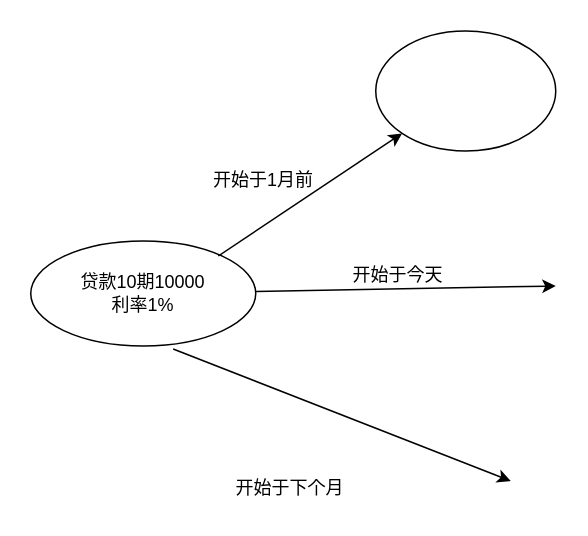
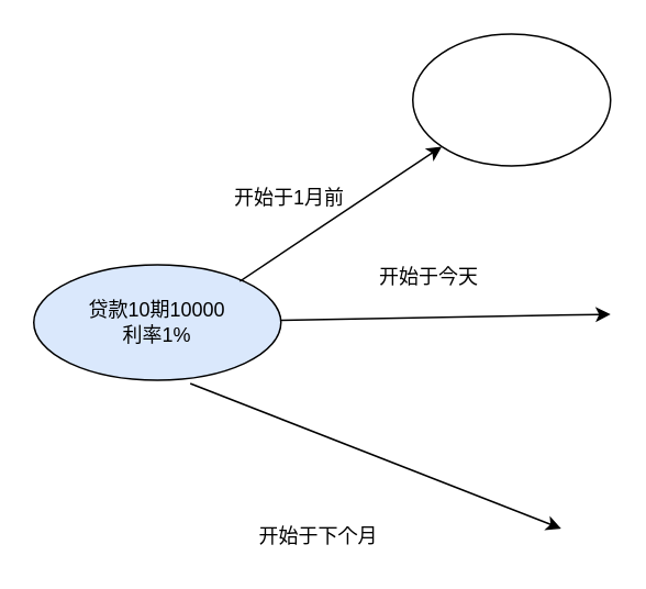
  <mxCell id="0" />
  <mxCell id="1" parent="0" />
- <mxCell id="2" value="&lt;div&gt;贷款10期10000&lt;/div&gt;&lt;div&gt;利率1%&lt;br&gt;&lt;/div&gt;" style="ellipse;whiteSpace=wrap;html=1;" vertex="1" parent="1"><mxGeometry x="20" y="160" width="150" height="70" as="geometry" /></mxCell>
+ <mxCell id="2" value="&lt;div&gt;贷款10期10000&lt;/div&gt;&lt;div&gt;利率1%&lt;br&gt;&lt;/div&gt;" style="ellipse;whiteSpace=wrap;html=1;fillColor=#dae8fc;" vertex="1" parent="1"><mxGeometry x="20" y="160" width="150" height="70" as="geometry" /></mxCell>
  <mxCell id="3" value="" style="endArrow=classic;html=1;entryX=0;entryY=1;entryDx=0;entryDy=0;" edge="1" parent="1" target="4"><mxGeometry width="50" height="50" relative="1" as="geometry"><mxPoint x="145" y="170" as="sourcePoint" /><mxPoint x="195" y="120" as="targetPoint" /></mxGeometry></mxCell>
  <mxCell id="4" value="" style="ellipse;whiteSpace=wrap;html=1;" vertex="1" parent="1"><mxGeometry x="250" y="20" width="120" height="80" as="geometry" /></mxCell>
  <mxCell id="5" value="&lt;div&gt;开始于1月前&lt;/div&gt;&lt;div&gt;&lt;br&gt;&lt;/div&gt;" style="text;html=1;resizable=0;points=[];autosize=1;align=left;verticalAlign=top;spacingTop=-4;" vertex="1" parent="1"><mxGeometry x="140" y="110" width="80" height="30" as="geometry" /></mxCell>
  <mxCell id="6" value="" style="endArrow=classic;html=1;" edge="1" parent="1" source="2"><mxGeometry width="50" height="50" relative="1" as="geometry"><mxPoint x="170" y="230" as="sourcePoint" /><mxPoint x="370" y="190" as="targetPoint" /></mxGeometry></mxCell>
- <mxCell id="7" value="开始于今天" style="text;html=1;resizable=0;points=[];autosize=1;align=left;verticalAlign=top;spacingTop=-4;" vertex="1" parent="1"><mxGeometry x="233" y="173" width="80" height="20" as="geometry" /></mxCell>
+ <mxCell id="7" value="开始于今天" style="text;html=1;resizable=0;points=[];autosize=1;align=left;verticalAlign=top;spacingTop=-4;" vertex="1" parent="1"><mxGeometry x="228" y="158" width="80" height="20" as="geometry" /></mxCell>
  <mxCell id="8" value="" style="endArrow=classic;html=1;exitX=0.633;exitY=1.029;exitDx=0;exitDy=0;exitPerimeter=0;" edge="1" parent="1" source="2"><mxGeometry width="50" height="50" relative="1" as="geometry"><mxPoint x="20" y="300" as="sourcePoint" /><mxPoint x="340" y="320" as="targetPoint" /></mxGeometry></mxCell>
  <mxCell id="9" value="开始于下个月" style="text;html=1;resizable=0;points=[];autosize=1;align=left;verticalAlign=top;spacingTop=-4;" vertex="1" parent="1"><mxGeometry x="155" y="315" width="90" height="20" as="geometry" /></mxCell>
